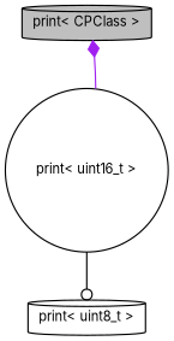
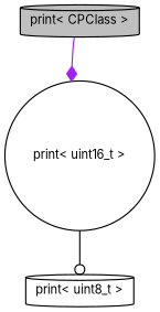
  digraph {
    fontname=Inter
    rankdir=TB
    node [color=black fillcolor=white fontname=Inter fontsize=10 shape=cylinder style=filled]
    edge [fontname=Inter fontsize=10 labelfontname=Helvetica labelfontsize=10 style=solid]
    n1 [fillcolor=grey75 fontcolor=black height=0.2 label="print\< CPClass \>" width=0.4]
    n2 [height=0.2 label="print\< uint16_t \>" shape=circle width=0.4]
    n3 [height=0.2 label="print\< uint8_t \>" width=0.4]
-   n2 -> n1 [arrowhead=diamond color=purple]
+   n1 -> n2 [arrowhead=diamond color=purple]
    n2 -> n3 [arrowhead=odot color=black]
  }
